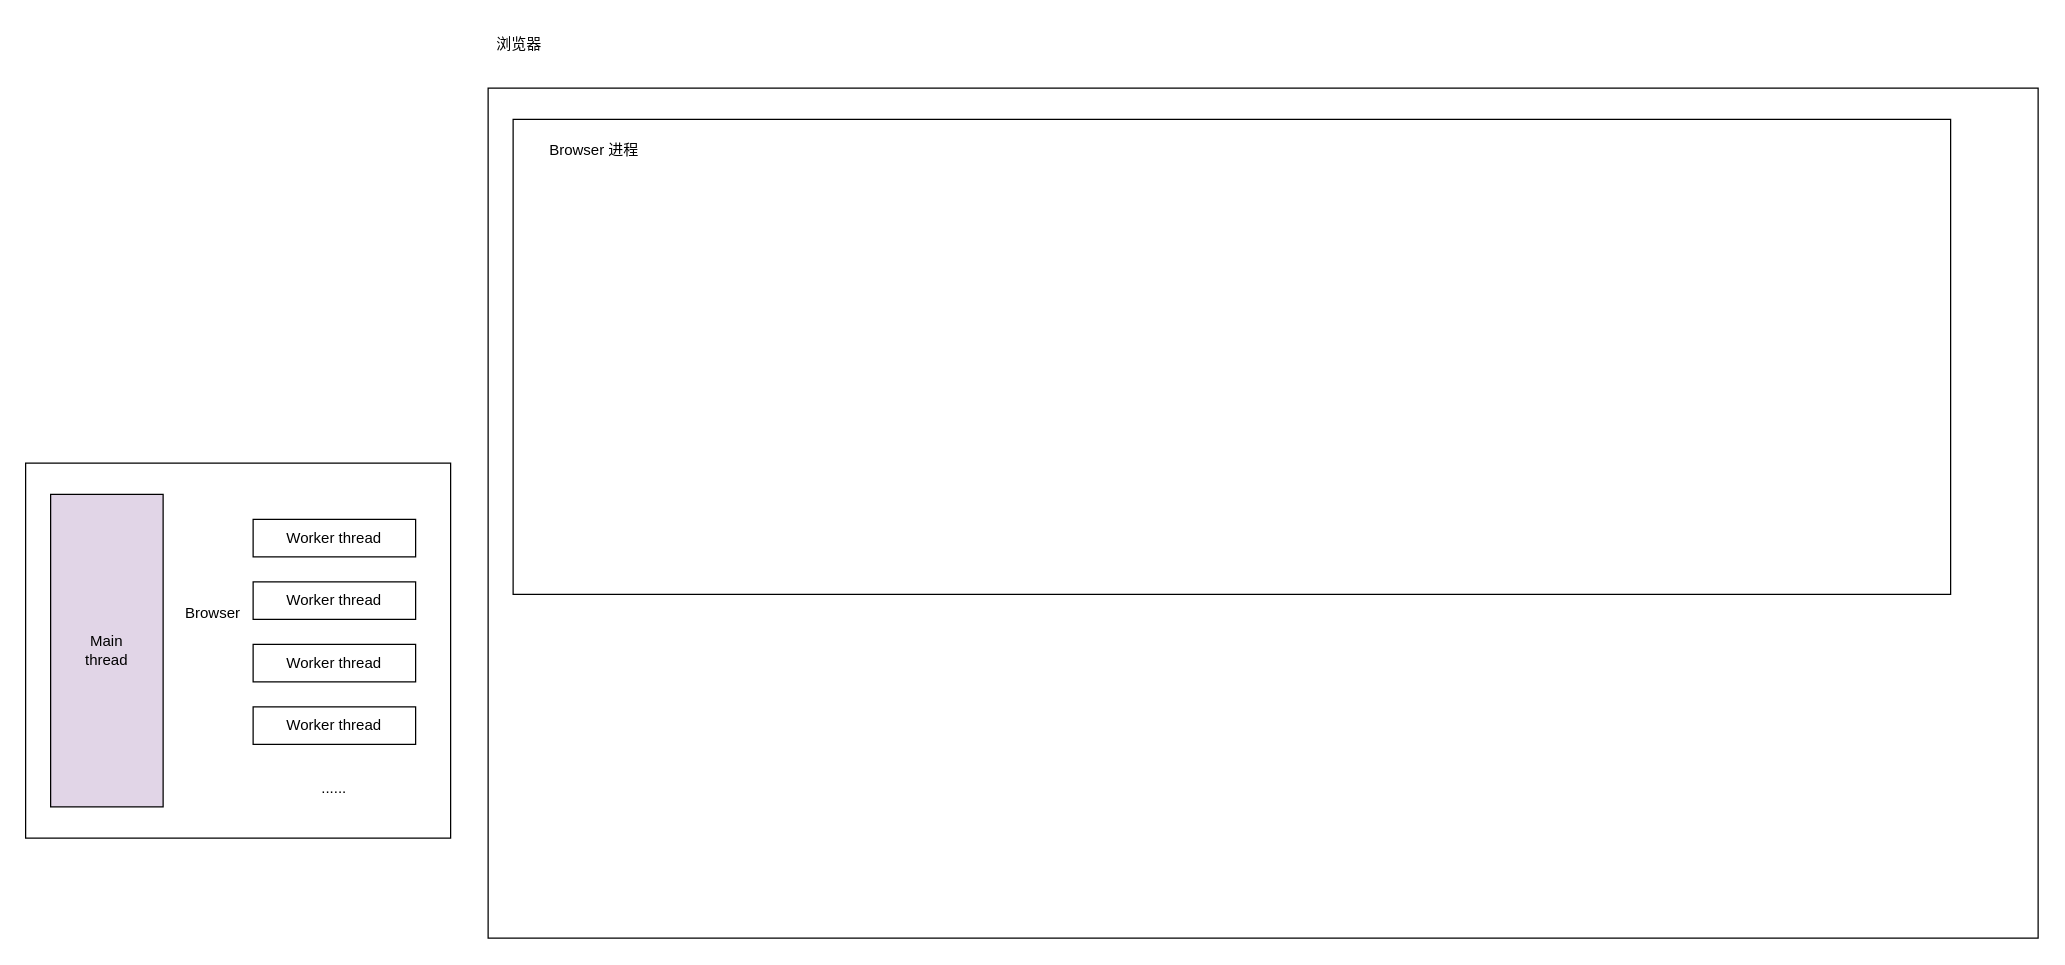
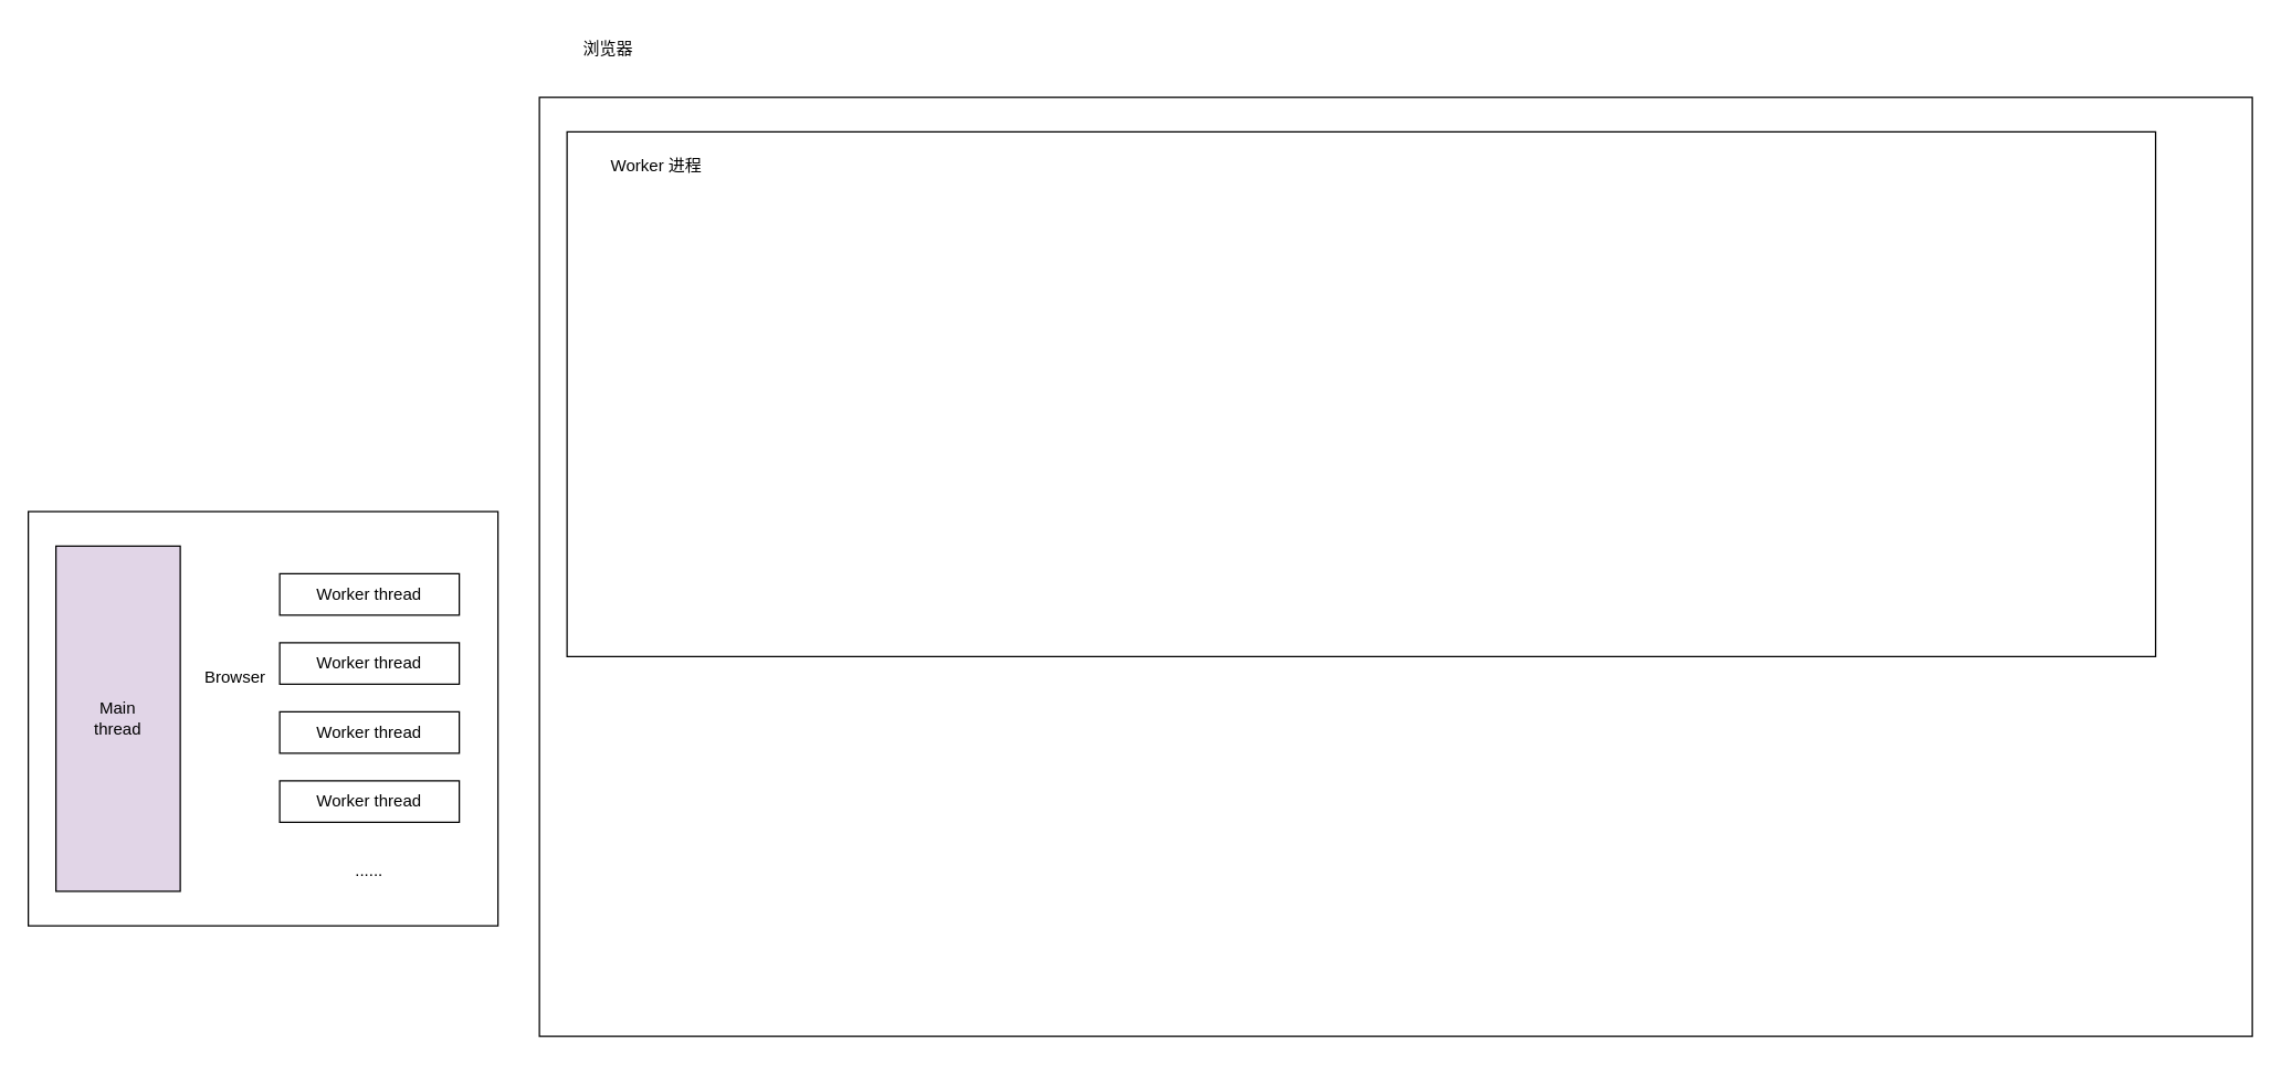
  <mxCell id="0" />
  <mxCell id="1" parent="0" />
  <mxCell id="2" value="" style="rounded=0;whiteSpace=wrap;html=1;" vertex="1" parent="1"><mxGeometry x="20" y="370" width="340" height="300" as="geometry" /></mxCell>
  <mxCell id="3" value="Main&lt;br&gt;thread" style="rounded=0;whiteSpace=wrap;html=1;fillColor=#e1d5e7;" vertex="1" parent="1"><mxGeometry x="40" y="395" width="90" height="250" as="geometry" /></mxCell>
  <mxCell id="4" value="Worker thread" style="rounded=0;whiteSpace=wrap;html=1;" vertex="1" parent="1"><mxGeometry x="202" y="415" width="130" height="30" as="geometry" /></mxCell>
  <mxCell id="5" value="Worker thread" style="rounded=0;whiteSpace=wrap;html=1;" vertex="1" parent="1"><mxGeometry x="202" y="465" width="130" height="30" as="geometry" /></mxCell>
  <mxCell id="6" value="Worker thread" style="rounded=0;whiteSpace=wrap;html=1;" vertex="1" parent="1"><mxGeometry x="202" y="515" width="130" height="30" as="geometry" /></mxCell>
  <mxCell id="7" value="Worker thread" style="rounded=0;whiteSpace=wrap;html=1;" vertex="1" parent="1"><mxGeometry x="202" y="565" width="130" height="30" as="geometry" /></mxCell>
  <mxCell id="8" value="......" style="text;html=1;strokeColor=none;fillColor=none;align=center;verticalAlign=middle;whiteSpace=wrap;rounded=0;" vertex="1" parent="1"><mxGeometry x="237" y="615" width="60" height="30" as="geometry" /></mxCell>
  <mxCell id="9" value="Browser" style="text;html=1;strokeColor=none;fillColor=none;align=center;verticalAlign=middle;whiteSpace=wrap;rounded=0;" vertex="1" parent="1"><mxGeometry x="140" y="475" width="60" height="30" as="geometry" /></mxCell>
  <mxCell id="10" value="" style="rounded=0;whiteSpace=wrap;html=1;" vertex="1" parent="1"><mxGeometry x="390" y="70" width="1240" height="680" as="geometry" /></mxCell>
  <mxCell id="11" value="" style="rounded=0;whiteSpace=wrap;html=1;" vertex="1" parent="1"><mxGeometry x="410" y="95" width="1150" height="380" as="geometry" /></mxCell>
- <mxCell id="12" value="浏览器" style="text;html=1;strokeColor=none;fillColor=none;align=center;verticalAlign=middle;whiteSpace=wrap;rounded=0;" vertex="1" parent="1"><mxGeometry x="385" y="20" width="60" height="30" as="geometry" /></mxCell>
- <mxCell id="13" value="Browser 进程" style="text;html=1;strokeColor=none;fillColor=none;align=center;verticalAlign=middle;whiteSpace=wrap;rounded=0;" vertex="1" parent="1"><mxGeometry x="430" y="110" width="90" height="20" as="geometry" /></mxCell>
+ <mxCell id="12" value="浏览器" style="text;html=1;strokeColor=none;fillColor=none;align=center;verticalAlign=middle;whiteSpace=wrap;rounded=0;" vertex="1" parent="1"><mxGeometry x="410" y="20" width="60" height="30" as="geometry" /></mxCell>
+ <mxCell id="13" value="Worker 进程" style="text;html=1;strokeColor=none;fillColor=none;align=center;verticalAlign=middle;whiteSpace=wrap;rounded=0;" vertex="1" parent="1"><mxGeometry x="430" y="110" width="90" height="20" as="geometry" /></mxCell>
